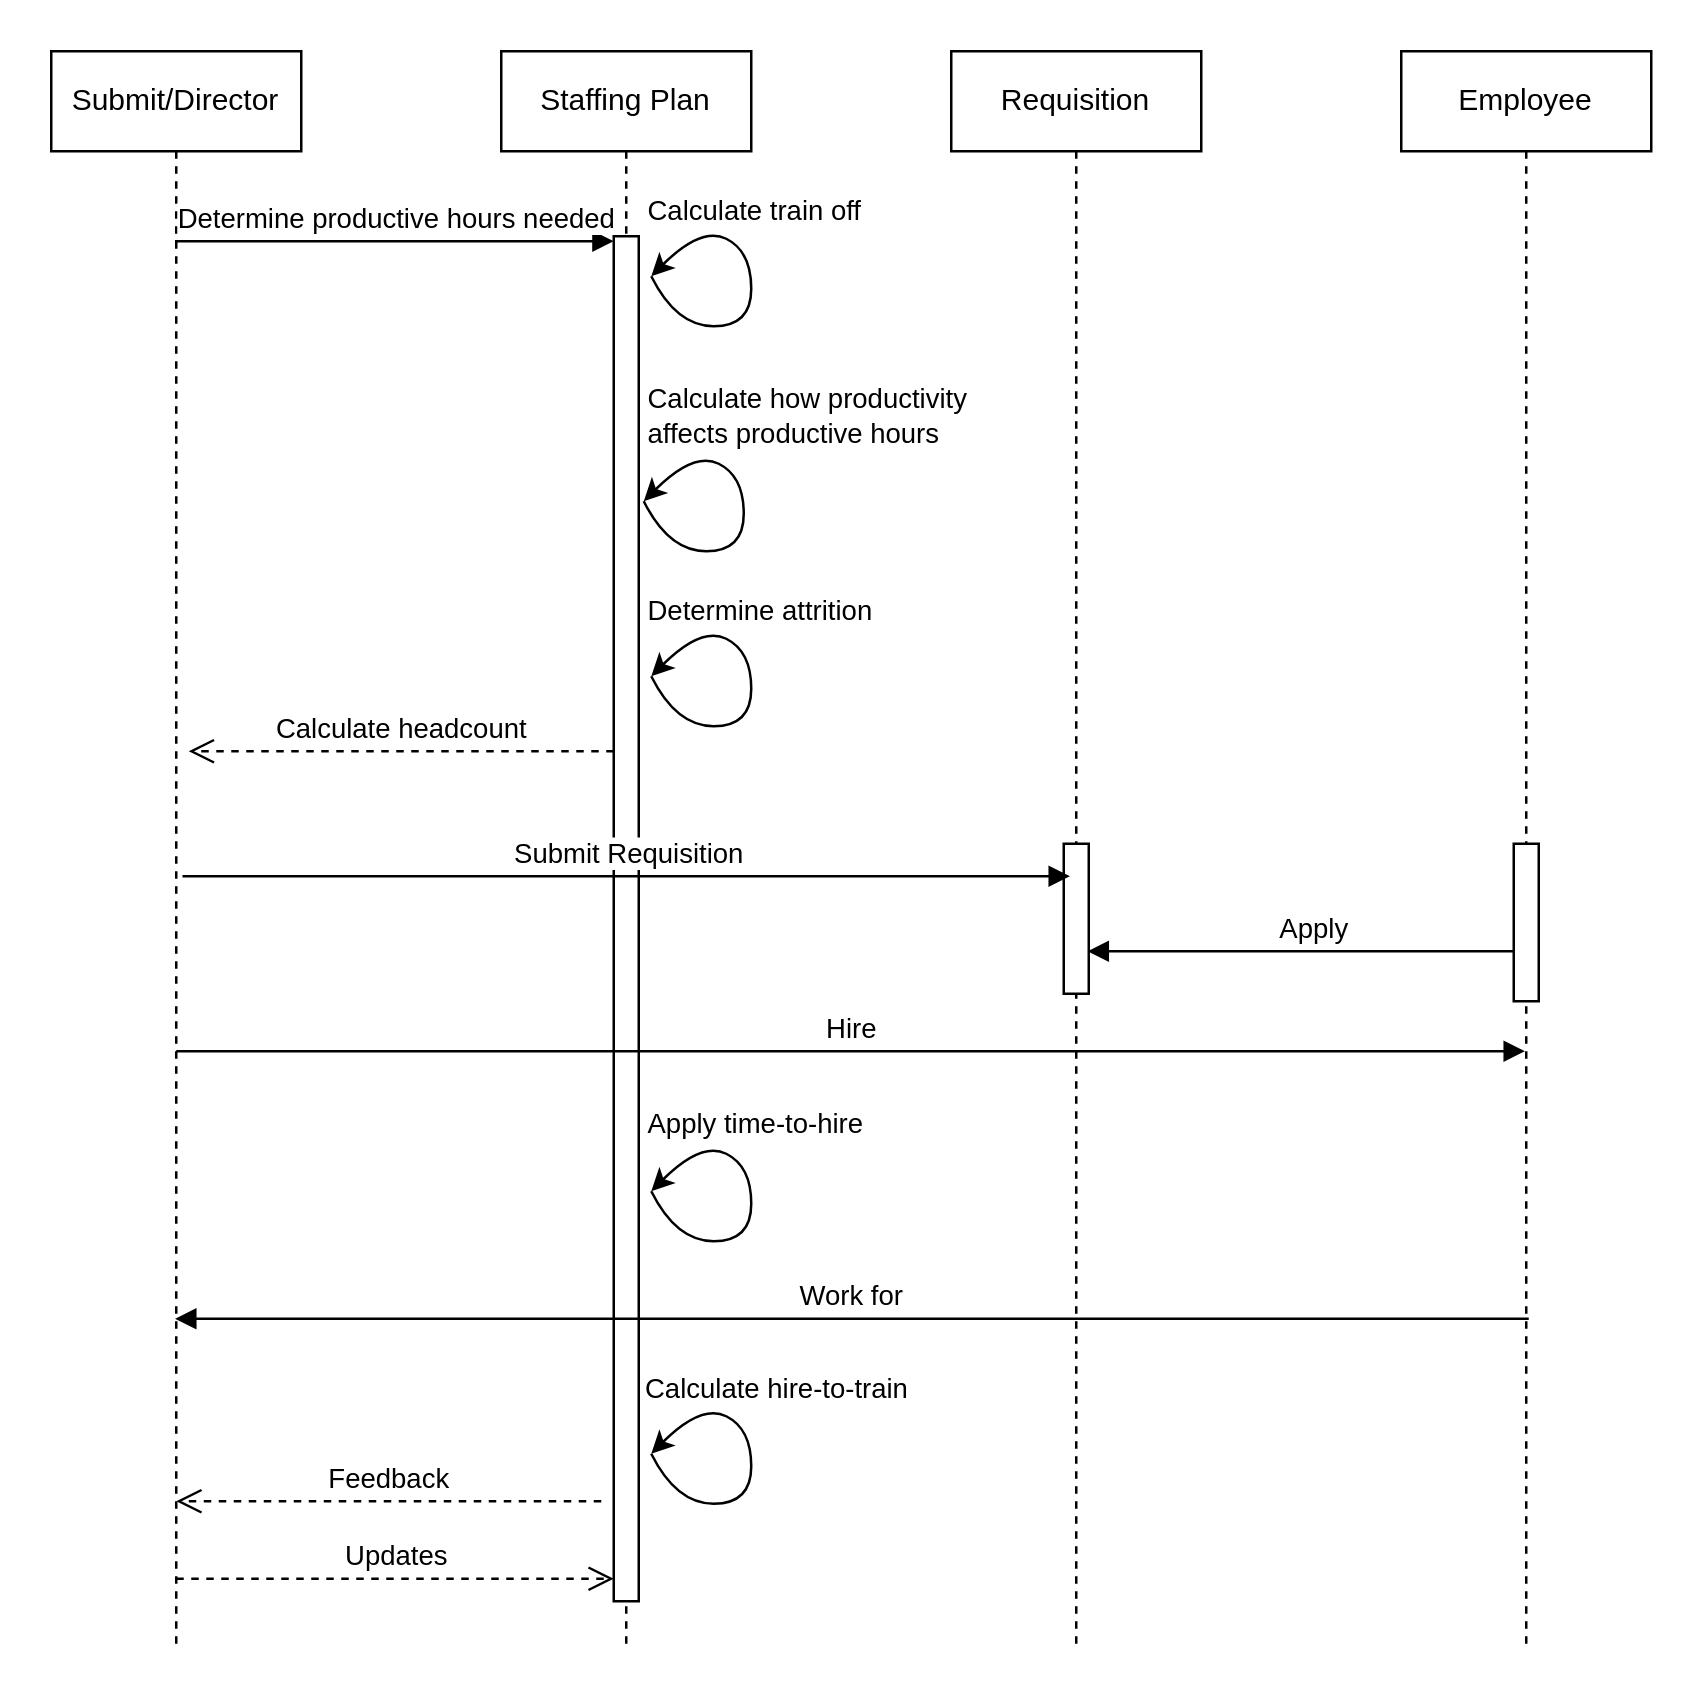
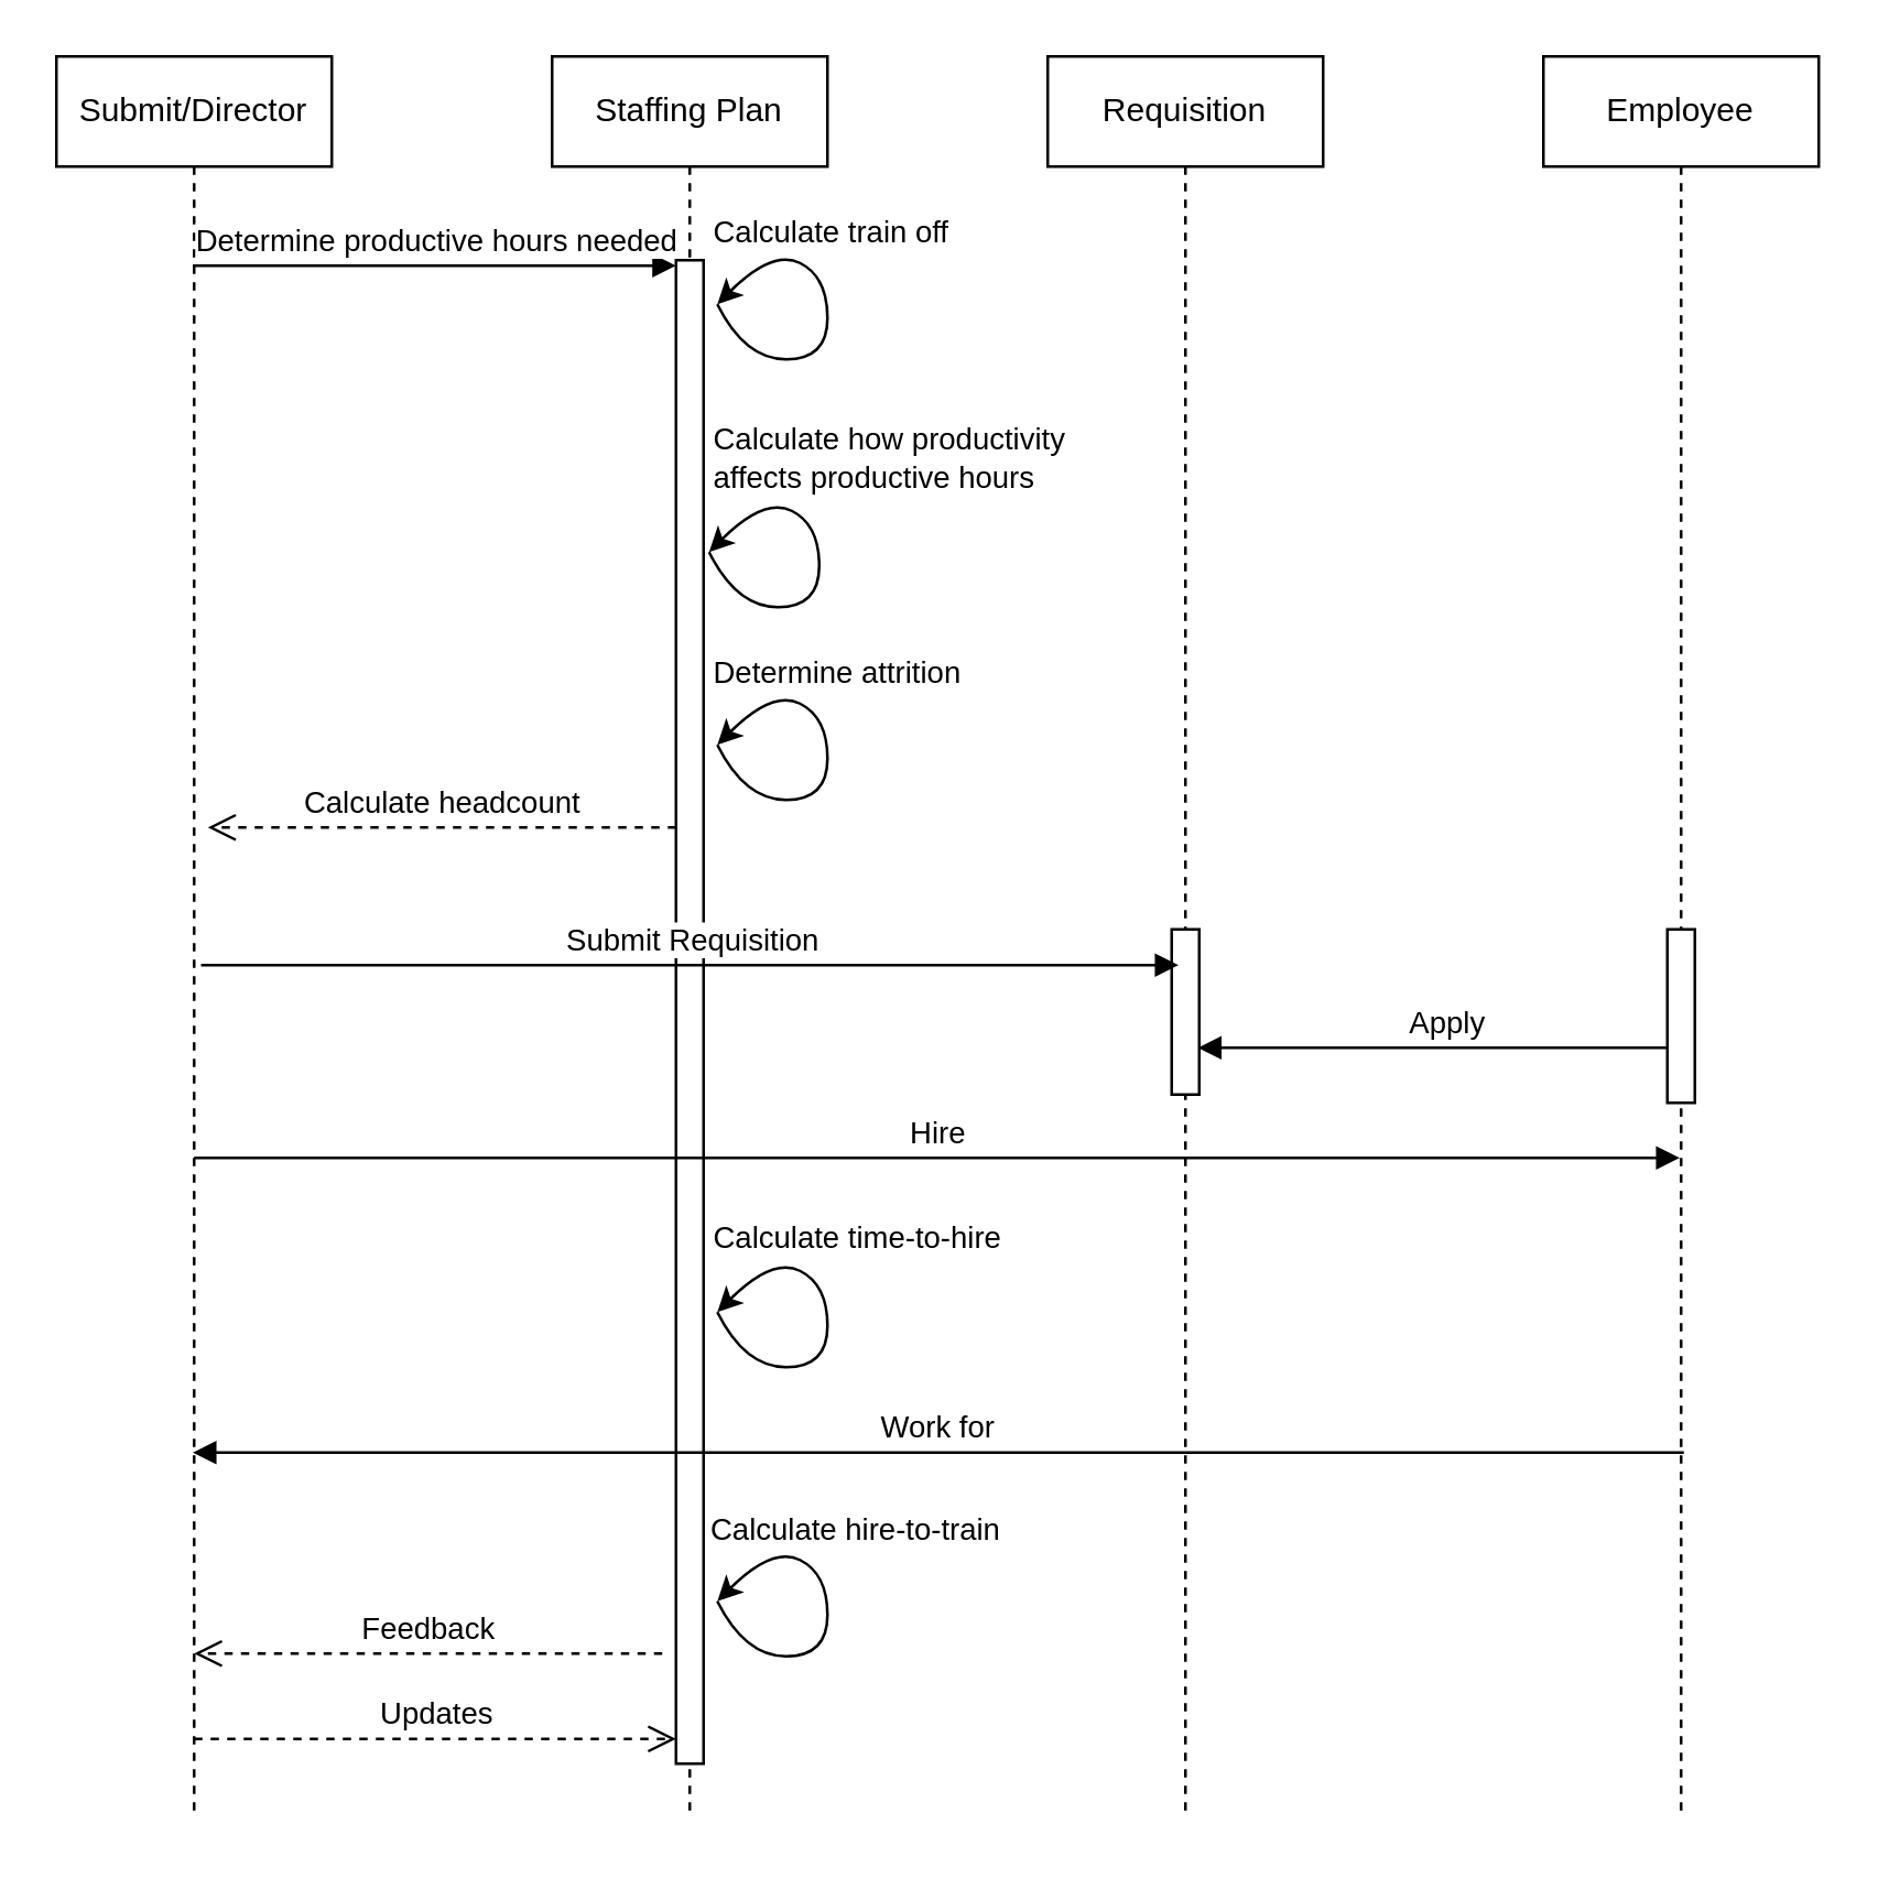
  <mxCell id="0" />
  <mxCell id="1" parent="0" />
  <mxCell id="2" value="Submit/Director" style="shape=umlLifeline;perimeter=lifelinePerimeter;whiteSpace=wrap;html=1;container=0;dropTarget=0;collapsible=0;recursiveResize=0;outlineConnect=0;portConstraint=eastwest;newEdgeStyle={&quot;edgeStyle&quot;:&quot;elbowEdgeStyle&quot;,&quot;elbow&quot;:&quot;vertical&quot;,&quot;curved&quot;:0,&quot;rounded&quot;:0};" parent="1" vertex="1"><mxGeometry x="20" y="20" width="100" height="640" as="geometry" /></mxCell>
  <mxCell id="3" value="Staffing Plan" style="shape=umlLifeline;perimeter=lifelinePerimeter;whiteSpace=wrap;html=1;container=0;dropTarget=0;collapsible=0;recursiveResize=0;outlineConnect=0;portConstraint=eastwest;newEdgeStyle={&quot;edgeStyle&quot;:&quot;elbowEdgeStyle&quot;,&quot;elbow&quot;:&quot;vertical&quot;,&quot;curved&quot;:0,&quot;rounded&quot;:0};" parent="1" vertex="1"><mxGeometry x="200" y="20" width="100" height="640" as="geometry" /></mxCell>
  <mxCell id="4" value="" style="html=1;points=[];perimeter=orthogonalPerimeter;outlineConnect=0;targetShapes=umlLifeline;portConstraint=eastwest;newEdgeStyle={&quot;edgeStyle&quot;:&quot;elbowEdgeStyle&quot;,&quot;elbow&quot;:&quot;vertical&quot;,&quot;curved&quot;:0,&quot;rounded&quot;:0};" parent="3" vertex="1"><mxGeometry x="45" y="74" width="10" height="546" as="geometry" /></mxCell>
  <mxCell id="5" value="Determine productive hours needed" style="html=1;verticalAlign=bottom;endArrow=block;edgeStyle=elbowEdgeStyle;elbow=vertical;curved=0;rounded=0;" parent="1" edge="1"><mxGeometry relative="1" as="geometry"><mxPoint x="69.5" y="96" as="sourcePoint" /><Array as="points"><mxPoint x="160" y="96" /></Array><mxPoint x="245" y="96" as="targetPoint" /></mxGeometry></mxCell>
  <mxCell id="6" value="Calculate headcount" style="html=1;verticalAlign=bottom;endArrow=open;dashed=1;endSize=8;edgeStyle=elbowEdgeStyle;elbow=horizontal;curved=0;rounded=0;" parent="1" edge="1"><mxGeometry relative="1" as="geometry"><mxPoint x="75" y="300" as="targetPoint" /><Array as="points"><mxPoint x="170" y="300" /></Array><mxPoint x="245" y="300" as="sourcePoint" /></mxGeometry></mxCell>
  <mxCell id="7" value="Apply" style="html=1;verticalAlign=bottom;endArrow=block;edgeStyle=elbowEdgeStyle;elbow=horizontal;curved=0;rounded=0;exitX=0.5;exitY=0.8;exitDx=0;exitDy=0;exitPerimeter=0;" parent="1" edge="1"><mxGeometry relative="1" as="geometry"><mxPoint x="615.5" y="380" as="sourcePoint" /><Array as="points"><mxPoint x="535.5" y="380" /></Array><mxPoint x="434.5" y="380" as="targetPoint" /></mxGeometry></mxCell>
  <mxCell id="8" value="Requisition" style="shape=umlLifeline;perimeter=lifelinePerimeter;whiteSpace=wrap;html=1;container=0;dropTarget=0;collapsible=0;recursiveResize=0;outlineConnect=0;portConstraint=eastwest;newEdgeStyle={&quot;edgeStyle&quot;:&quot;elbowEdgeStyle&quot;,&quot;elbow&quot;:&quot;vertical&quot;,&quot;curved&quot;:0,&quot;rounded&quot;:0};" vertex="1" parent="1"><mxGeometry x="380" y="20" width="100" height="640" as="geometry" /></mxCell>
  <mxCell id="9" value="" style="html=1;points=[];perimeter=orthogonalPerimeter;outlineConnect=0;targetShapes=umlLifeline;portConstraint=eastwest;newEdgeStyle={&quot;edgeStyle&quot;:&quot;elbowEdgeStyle&quot;,&quot;elbow&quot;:&quot;vertical&quot;,&quot;curved&quot;:0,&quot;rounded&quot;:0};" vertex="1" parent="8"><mxGeometry x="45" y="317" width="10" height="60" as="geometry" /></mxCell>
  <mxCell id="10" value="Employee" style="shape=umlLifeline;perimeter=lifelinePerimeter;whiteSpace=wrap;html=1;container=0;dropTarget=0;collapsible=0;recursiveResize=0;outlineConnect=0;portConstraint=eastwest;newEdgeStyle={&quot;edgeStyle&quot;:&quot;elbowEdgeStyle&quot;,&quot;elbow&quot;:&quot;vertical&quot;,&quot;curved&quot;:0,&quot;rounded&quot;:0};" vertex="1" parent="1"><mxGeometry x="560" y="20" width="100" height="640" as="geometry" /></mxCell>
  <mxCell id="11" value="" style="html=1;points=[];perimeter=orthogonalPerimeter;outlineConnect=0;targetShapes=umlLifeline;portConstraint=eastwest;newEdgeStyle={&quot;edgeStyle&quot;:&quot;elbowEdgeStyle&quot;,&quot;elbow&quot;:&quot;vertical&quot;,&quot;curved&quot;:0,&quot;rounded&quot;:0};" vertex="1" parent="10"><mxGeometry x="45" y="317" width="10" height="63" as="geometry" /></mxCell>
  <mxCell id="12" value="" style="curved=1;endArrow=classic;html=1;rounded=0;" edge="1" parent="1"><mxGeometry width="50" height="50" relative="1" as="geometry"><mxPoint x="260" y="110" as="sourcePoint" /><mxPoint x="260" y="110" as="targetPoint" /><Array as="points"><mxPoint x="270" y="130" /><mxPoint x="300" y="130" /><mxPoint x="300" y="100" /><mxPoint x="280" y="90" /></Array></mxGeometry></mxCell>
  <mxCell id="13" value="" style="curved=1;endArrow=classic;html=1;rounded=0;" edge="1" parent="1"><mxGeometry width="50" height="50" relative="1" as="geometry"><mxPoint x="257" y="200" as="sourcePoint" /><mxPoint x="257" y="200" as="targetPoint" /><Array as="points"><mxPoint x="267" y="220" /><mxPoint x="297" y="220" /><mxPoint x="297" y="190" /><mxPoint x="277" y="180" /></Array></mxGeometry></mxCell>
  <mxCell id="14" value="" style="curved=1;endArrow=classic;html=1;rounded=0;" edge="1" parent="1"><mxGeometry width="50" height="50" relative="1" as="geometry"><mxPoint x="260" y="270" as="sourcePoint" /><mxPoint x="260" y="270" as="targetPoint" /><Array as="points"><mxPoint x="270" y="290" /><mxPoint x="300" y="290" /><mxPoint x="300" y="260" /><mxPoint x="280" y="250" /></Array></mxGeometry></mxCell>
  <mxCell id="15" value="" style="curved=1;endArrow=classic;html=1;rounded=0;" edge="1" parent="1"><mxGeometry width="50" height="50" relative="1" as="geometry"><mxPoint x="260" y="581" as="sourcePoint" /><mxPoint x="260" y="581" as="targetPoint" /><Array as="points"><mxPoint x="270" y="601" /><mxPoint x="300" y="601" /><mxPoint x="300" y="571" /><mxPoint x="280" y="561" /></Array></mxGeometry></mxCell>
  <mxCell id="16" value="" style="curved=1;endArrow=classic;html=1;rounded=0;" edge="1" parent="1"><mxGeometry width="50" height="50" relative="1" as="geometry"><mxPoint x="260" y="476" as="sourcePoint" /><mxPoint x="260" y="476" as="targetPoint" /><Array as="points"><mxPoint x="270" y="496" /><mxPoint x="300" y="496" /><mxPoint x="300" y="466" /><mxPoint x="280" y="456" /></Array></mxGeometry></mxCell>
  <mxCell id="17" value="Submit Requisition" style="html=1;verticalAlign=bottom;endArrow=block;edgeStyle=elbowEdgeStyle;elbow=vertical;curved=0;rounded=0;" edge="1" parent="1"><mxGeometry relative="1" as="geometry"><mxPoint x="72.5" y="350" as="sourcePoint" /><Array as="points"><mxPoint x="162.5" y="350" /></Array><mxPoint x="427.5" y="350" as="targetPoint" /></mxGeometry></mxCell>
  <mxCell id="18" value="Hire" style="html=1;verticalAlign=bottom;endArrow=block;edgeStyle=elbowEdgeStyle;elbow=vertical;curved=0;rounded=0;" edge="1" parent="1"><mxGeometry relative="1" as="geometry"><mxPoint x="70" y="420" as="sourcePoint" /><Array as="points"><mxPoint x="160" y="420" /></Array><mxPoint x="609.5" y="420" as="targetPoint" /></mxGeometry></mxCell>
  <mxCell id="19" value="Work for" style="html=1;verticalAlign=bottom;endArrow=block;edgeStyle=elbowEdgeStyle;elbow=horizontal;curved=0;rounded=0;exitX=0.5;exitY=0.8;exitDx=0;exitDy=0;exitPerimeter=0;" edge="1" parent="1"><mxGeometry relative="1" as="geometry"><mxPoint x="611" y="527" as="sourcePoint" /><Array as="points"><mxPoint x="531" y="527" /></Array><mxPoint x="69.5" y="527" as="targetPoint" /></mxGeometry></mxCell>
  <mxCell id="20" value="&lt;span style=&quot;color: rgb(0, 0, 0); font-family: Helvetica; font-size: 11px; font-style: normal; font-variant-ligatures: normal; font-variant-caps: normal; font-weight: 400; letter-spacing: normal; orphans: 2; text-align: center; text-indent: 0px; text-transform: none; widows: 2; word-spacing: 0px; -webkit-text-stroke-width: 0px; white-space: nowrap; background-color: rgb(255, 255, 255); text-decoration-thickness: initial; text-decoration-style: initial; text-decoration-color: initial; display: inline !important; float: none;&quot;&gt;Calculate hire-to-train&lt;/span&gt;" style="text;whiteSpace=wrap;html=1;" vertex="1" parent="1"><mxGeometry x="256" y="541" width="140" height="30" as="geometry" /></mxCell>
  <mxCell id="21" value="&lt;span style=&quot;color: rgb(0, 0, 0); font-family: Helvetica; font-size: 11px; font-style: normal; font-variant-ligatures: normal; font-variant-caps: normal; font-weight: 400; letter-spacing: normal; orphans: 2; text-align: center; text-indent: 0px; text-transform: none; widows: 2; word-spacing: 0px; -webkit-text-stroke-width: 0px; white-space: nowrap; background-color: rgb(255, 255, 255); text-decoration-thickness: initial; text-decoration-style: initial; text-decoration-color: initial; display: inline !important; float: none;&quot;&gt;Calculate train off&lt;/span&gt;" style="text;whiteSpace=wrap;html=1;" vertex="1" parent="1"><mxGeometry x="257" y="70" width="140" height="30" as="geometry" /></mxCell>
  <mxCell id="22" value="&lt;span style=&quot;color: rgb(0, 0, 0); font-family: Helvetica; font-size: 11px; font-style: normal; font-variant-ligatures: normal; font-variant-caps: normal; font-weight: 400; letter-spacing: normal; orphans: 2; text-align: center; text-indent: 0px; text-transform: none; widows: 2; word-spacing: 0px; -webkit-text-stroke-width: 0px; white-space: nowrap; background-color: rgb(255, 255, 255); text-decoration-thickness: initial; text-decoration-style: initial; text-decoration-color: initial; display: inline !important; float: none;&quot;&gt;Calculate how productivity&amp;nbsp;&lt;/span&gt;&lt;div&gt;&lt;span style=&quot;color: rgb(0, 0, 0); font-family: Helvetica; font-size: 11px; font-style: normal; font-variant-ligatures: normal; font-variant-caps: normal; font-weight: 400; letter-spacing: normal; orphans: 2; text-align: center; text-indent: 0px; text-transform: none; widows: 2; word-spacing: 0px; -webkit-text-stroke-width: 0px; white-space: nowrap; background-color: rgb(255, 255, 255); text-decoration-thickness: initial; text-decoration-style: initial; text-decoration-color: initial; display: inline !important; float: none;&quot;&gt;affects productive hours&lt;/span&gt;&lt;/div&gt;" style="text;whiteSpace=wrap;html=1;" vertex="1" parent="1"><mxGeometry x="257" y="145" width="140" height="40" as="geometry" /></mxCell>
  <mxCell id="23" value="&lt;span style=&quot;color: rgb(0, 0, 0); font-family: Helvetica; font-size: 11px; font-style: normal; font-variant-ligatures: normal; font-variant-caps: normal; font-weight: 400; letter-spacing: normal; orphans: 2; text-align: center; text-indent: 0px; text-transform: none; widows: 2; word-spacing: 0px; -webkit-text-stroke-width: 0px; white-space: nowrap; background-color: rgb(255, 255, 255); text-decoration-thickness: initial; text-decoration-style: initial; text-decoration-color: initial; display: inline !important; float: none;&quot;&gt;Determine attrition&lt;/span&gt;" style="text;whiteSpace=wrap;html=1;" vertex="1" parent="1"><mxGeometry x="257" y="230" width="140" height="30" as="geometry" /></mxCell>
- <mxCell id="24" value="&lt;span style=&quot;color: rgb(0, 0, 0); font-family: Helvetica; font-size: 11px; font-style: normal; font-variant-ligatures: normal; font-variant-caps: normal; font-weight: 400; letter-spacing: normal; orphans: 2; text-align: center; text-indent: 0px; text-transform: none; widows: 2; word-spacing: 0px; -webkit-text-stroke-width: 0px; white-space: nowrap; background-color: rgb(255, 255, 255); text-decoration-thickness: initial; text-decoration-style: initial; text-decoration-color: initial; display: inline !important; float: none;&quot;&gt;Apply time-to-hire&lt;/span&gt;" style="text;whiteSpace=wrap;html=1;" vertex="1" parent="1"><mxGeometry x="257" y="435" width="140" height="30" as="geometry" /></mxCell>
+ <mxCell id="24" value="&lt;span style=&quot;color: rgb(0, 0, 0); font-family: Helvetica; font-size: 11px; font-style: normal; font-variant-ligatures: normal; font-variant-caps: normal; font-weight: 400; letter-spacing: normal; orphans: 2; text-align: center; text-indent: 0px; text-transform: none; widows: 2; word-spacing: 0px; -webkit-text-stroke-width: 0px; white-space: nowrap; background-color: rgb(255, 255, 255); text-decoration-thickness: initial; text-decoration-style: initial; text-decoration-color: initial; display: inline !important; float: none;&quot;&gt;Calculate time-to-hire&lt;/span&gt;" style="text;whiteSpace=wrap;html=1;" vertex="1" parent="1"><mxGeometry x="257" y="435" width="140" height="30" as="geometry" /></mxCell>
  <mxCell id="25" value="Feedback" style="html=1;verticalAlign=bottom;endArrow=open;dashed=1;endSize=8;edgeStyle=elbowEdgeStyle;elbow=horizontal;curved=0;rounded=0;" edge="1" parent="1"><mxGeometry relative="1" as="geometry"><mxPoint x="70" y="600" as="targetPoint" /><Array as="points"><mxPoint x="165" y="600" /></Array><mxPoint x="240" y="600" as="sourcePoint" /></mxGeometry></mxCell>
  <mxCell id="26" value="Updates" style="html=1;verticalAlign=bottom;endArrow=open;dashed=1;endSize=8;edgeStyle=elbowEdgeStyle;elbow=horizontal;curved=0;rounded=0;" edge="1" parent="1"><mxGeometry relative="1" as="geometry"><mxPoint x="245" y="631" as="targetPoint" /><Array as="points"><mxPoint x="130" y="631" /></Array><mxPoint x="70" y="631" as="sourcePoint" /></mxGeometry></mxCell>
